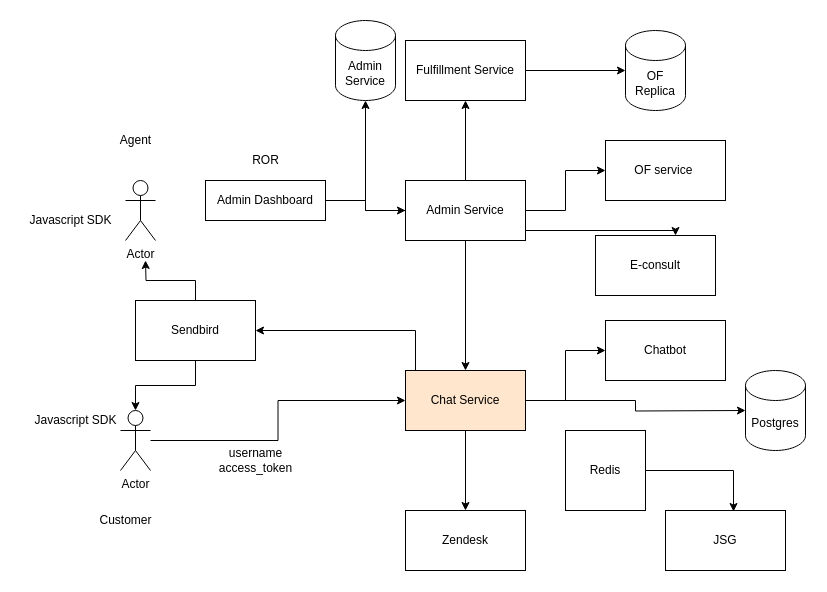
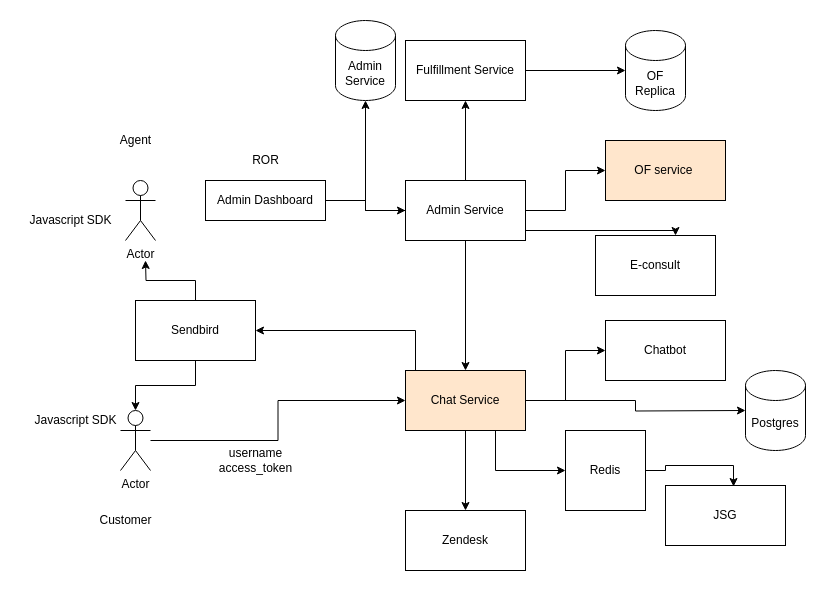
  <mxCell id="0" />
  <mxCell id="1" parent="0" />
  <mxCell id="2" value="" style="edgeStyle=orthogonalEdgeStyle;rounded=0;orthogonalLoop=1;jettySize=auto;html=1;" edge="1" parent="1" source="3" target="12"><mxGeometry relative="1" as="geometry" /></mxCell>
  <mxCell id="3" value="Admin Dashboard" style="rounded=0;whiteSpace=wrap;html=1;" vertex="1" parent="1"><mxGeometry x="205" y="180" width="120" height="40" as="geometry" /></mxCell>
  <mxCell id="4" value="ROR" style="text;html=1;align=center;verticalAlign=middle;resizable=0;points=[];autosize=1;strokeColor=none;fillColor=none;" vertex="1" parent="1"><mxGeometry x="245" y="150" width="40" height="20" as="geometry" /></mxCell>
  <mxCell id="5" value="Actor" style="shape=umlActor;verticalLabelPosition=bottom;verticalAlign=top;html=1;outlineConnect=0;" vertex="1" parent="1"><mxGeometry x="125" y="180" width="30" height="60" as="geometry" /></mxCell>
  <mxCell id="6" value="Agent" style="text;html=1;align=center;verticalAlign=middle;resizable=0;points=[];autosize=1;strokeColor=none;fillColor=none;" vertex="1" parent="1"><mxGeometry x="110" y="130" width="50" height="20" as="geometry" /></mxCell>
  <mxCell id="7" value="" style="edgeStyle=orthogonalEdgeStyle;rounded=0;orthogonalLoop=1;jettySize=auto;html=1;" edge="1" parent="1" source="12" target="13"><mxGeometry relative="1" as="geometry" /></mxCell>
  <mxCell id="8" style="edgeStyle=orthogonalEdgeStyle;rounded=0;orthogonalLoop=1;jettySize=auto;html=1;" edge="1" parent="1" source="12" target="14"><mxGeometry relative="1" as="geometry"><mxPoint x="575" y="310" as="targetPoint" /><Array as="points"><mxPoint x="675" y="230" /></Array></mxGeometry></mxCell>
  <mxCell id="9" value="" style="edgeStyle=orthogonalEdgeStyle;rounded=0;orthogonalLoop=1;jettySize=auto;html=1;" edge="1" parent="1" source="12" target="16"><mxGeometry relative="1" as="geometry" /></mxCell>
  <mxCell id="10" value="" style="edgeStyle=orthogonalEdgeStyle;rounded=0;orthogonalLoop=1;jettySize=auto;html=1;" edge="1" parent="1" source="12" target="23"><mxGeometry relative="1" as="geometry" /></mxCell>
  <mxCell id="11" style="edgeStyle=orthogonalEdgeStyle;rounded=0;orthogonalLoop=1;jettySize=auto;html=1;entryX=0.5;entryY=1;entryDx=0;entryDy=0;entryPerimeter=0;" edge="1" parent="1" source="12" target="24"><mxGeometry relative="1" as="geometry"><Array as="points"><mxPoint x="365" y="210" /></Array></mxGeometry></mxCell>
  <mxCell id="12" value="Admin Service" style="rounded=0;whiteSpace=wrap;html=1;" vertex="1" parent="1"><mxGeometry x="405" y="180" width="120" height="60" as="geometry" /></mxCell>
- <mxCell id="13" value="OF service&amp;nbsp;" style="rounded=0;whiteSpace=wrap;html=1;" vertex="1" parent="1"><mxGeometry x="605" y="140" width="120" height="60" as="geometry" /></mxCell>
+ <mxCell id="13" value="OF service&amp;nbsp;" style="rounded=0;whiteSpace=wrap;html=1;fillColor=#ffe6cc;" vertex="1" parent="1"><mxGeometry x="605" y="140" width="120" height="60" as="geometry" /></mxCell>
  <mxCell id="14" value="E-consult" style="rounded=0;whiteSpace=wrap;html=1;" vertex="1" parent="1"><mxGeometry x="595" y="235" width="120" height="60" as="geometry" /></mxCell>
  <mxCell id="15" value="" style="edgeStyle=orthogonalEdgeStyle;rounded=0;orthogonalLoop=1;jettySize=auto;html=1;" edge="1" parent="1" source="16" target="17"><mxGeometry relative="1" as="geometry" /></mxCell>
  <mxCell id="16" value="Fulfillment Service" style="rounded=0;whiteSpace=wrap;html=1;" vertex="1" parent="1"><mxGeometry x="405" y="40" width="120" height="60" as="geometry" /></mxCell>
  <mxCell id="17" value="OF Replica" style="shape=cylinder3;whiteSpace=wrap;html=1;boundedLbl=1;backgroundOutline=1;size=15;" vertex="1" parent="1"><mxGeometry x="625" y="30" width="60" height="80" as="geometry" /></mxCell>
  <mxCell id="18" value="" style="edgeStyle=orthogonalEdgeStyle;rounded=0;orthogonalLoop=1;jettySize=auto;html=1;" edge="1" parent="1" source="23" target="25"><mxGeometry relative="1" as="geometry" /></mxCell>
  <mxCell id="19" value="" style="edgeStyle=orthogonalEdgeStyle;rounded=0;orthogonalLoop=1;jettySize=auto;html=1;" edge="1" parent="1" source="23" target="28"><mxGeometry relative="1" as="geometry" /></mxCell>
  <mxCell id="20" style="edgeStyle=orthogonalEdgeStyle;rounded=0;orthogonalLoop=1;jettySize=auto;html=1;entryX=1;entryY=0.5;entryDx=0;entryDy=0;" edge="1" parent="1" source="23" target="31"><mxGeometry relative="1" as="geometry"><Array as="points"><mxPoint x="415" y="330" /></Array></mxGeometry></mxCell>
+ <mxCell id="21" style="edgeStyle=orthogonalEdgeStyle;rounded=0;orthogonalLoop=1;jettySize=auto;html=1;exitX=0.75;exitY=1;exitDx=0;exitDy=0;entryX=0;entryY=0.5;entryDx=0;entryDy=0;" edge="1" parent="1" source="23" target="38"><mxGeometry relative="1" as="geometry" /></mxCell>
  <mxCell id="22" style="edgeStyle=orthogonalEdgeStyle;rounded=0;orthogonalLoop=1;jettySize=auto;html=1;" edge="1" parent="1" source="23"><mxGeometry relative="1" as="geometry"><mxPoint x="745" y="410" as="targetPoint" /></mxGeometry></mxCell>
  <mxCell id="23" value="Chat Service" style="rounded=0;whiteSpace=wrap;html=1;fillColor=#ffe6cc;" vertex="1" parent="1"><mxGeometry x="405" y="370" width="120" height="60" as="geometry" /></mxCell>
  <mxCell id="24" value="Admin Service" style="shape=cylinder3;whiteSpace=wrap;html=1;boundedLbl=1;backgroundOutline=1;size=15;" vertex="1" parent="1"><mxGeometry x="335" y="20" width="60" height="80" as="geometry" /></mxCell>
  <mxCell id="25" value="Chatbot" style="rounded=0;whiteSpace=wrap;html=1;" vertex="1" parent="1"><mxGeometry x="605" y="320" width="120" height="60" as="geometry" /></mxCell>
  <mxCell id="26" style="edgeStyle=orthogonalEdgeStyle;rounded=0;orthogonalLoop=1;jettySize=auto;html=1;" edge="1" parent="1" source="27" target="23"><mxGeometry relative="1" as="geometry" /></mxCell>
  <mxCell id="27" value="Actor" style="shape=umlActor;verticalLabelPosition=bottom;verticalAlign=top;html=1;outlineConnect=0;" vertex="1" parent="1"><mxGeometry x="120" y="410" width="30" height="60" as="geometry" /></mxCell>
  <mxCell id="28" value="Zendesk" style="rounded=0;whiteSpace=wrap;html=1;" vertex="1" parent="1"><mxGeometry x="405" y="510" width="120" height="60" as="geometry" /></mxCell>
  <mxCell id="29" style="edgeStyle=orthogonalEdgeStyle;rounded=0;orthogonalLoop=1;jettySize=auto;html=1;" edge="1" parent="1" source="31"><mxGeometry relative="1" as="geometry"><mxPoint x="145" y="260" as="targetPoint" /></mxGeometry></mxCell>
  <mxCell id="30" style="edgeStyle=orthogonalEdgeStyle;rounded=0;orthogonalLoop=1;jettySize=auto;html=1;entryX=0.5;entryY=0;entryDx=0;entryDy=0;entryPerimeter=0;" edge="1" parent="1" source="31" target="27"><mxGeometry relative="1" as="geometry" /></mxCell>
  <mxCell id="31" value="Sendbird" style="rounded=0;whiteSpace=wrap;html=1;" vertex="1" parent="1"><mxGeometry x="135" y="300" width="120" height="60" as="geometry" /></mxCell>
  <mxCell id="32" value="Customer" style="text;html=1;align=center;verticalAlign=middle;resizable=0;points=[];autosize=1;strokeColor=none;fillColor=none;" vertex="1" parent="1"><mxGeometry x="90" y="510" width="70" height="20" as="geometry" /></mxCell>
  <mxCell id="33" value="username&lt;br&gt;access_token" style="text;html=1;align=center;verticalAlign=middle;resizable=0;points=[];autosize=1;strokeColor=none;fillColor=none;" vertex="1" parent="1"><mxGeometry x="210" y="445" width="90" height="30" as="geometry" /></mxCell>
  <mxCell id="34" value="Javascript SDK" style="text;html=1;align=center;verticalAlign=middle;resizable=0;points=[];autosize=1;strokeColor=none;fillColor=none;" vertex="1" parent="1"><mxGeometry x="25" y="410" width="100" height="20" as="geometry" /></mxCell>
  <mxCell id="35" value="Javascript SDK" style="text;html=1;align=center;verticalAlign=middle;resizable=0;points=[];autosize=1;strokeColor=none;fillColor=none;" vertex="1" parent="1"><mxGeometry x="20" y="210" width="100" height="20" as="geometry" /></mxCell>
- <mxCell id="36" value="JSG" style="rounded=0;whiteSpace=wrap;html=1;" vertex="1" parent="1"><mxGeometry x="665" y="510" width="120" height="60" as="geometry" /></mxCell>
+ <mxCell id="36" value="JSG" style="rounded=0;whiteSpace=wrap;html=1;" vertex="1" parent="1"><mxGeometry x="665" y="485" width="120" height="60" as="geometry" /></mxCell>
  <mxCell id="37" style="edgeStyle=orthogonalEdgeStyle;rounded=0;orthogonalLoop=1;jettySize=auto;html=1;entryX=0.567;entryY=0.017;entryDx=0;entryDy=0;entryPerimeter=0;" edge="1" parent="1" source="38" target="36"><mxGeometry relative="1" as="geometry" /></mxCell>
  <mxCell id="38" value="Redis" style="whiteSpace=wrap;html=1;aspect=fixed;" vertex="1" parent="1"><mxGeometry x="565" y="430" width="80" height="80" as="geometry" /></mxCell>
  <mxCell id="39" value="Postgres" style="shape=cylinder3;whiteSpace=wrap;html=1;boundedLbl=1;backgroundOutline=1;size=15;" vertex="1" parent="1"><mxGeometry x="745" y="370" width="60" height="80" as="geometry" /></mxCell>
